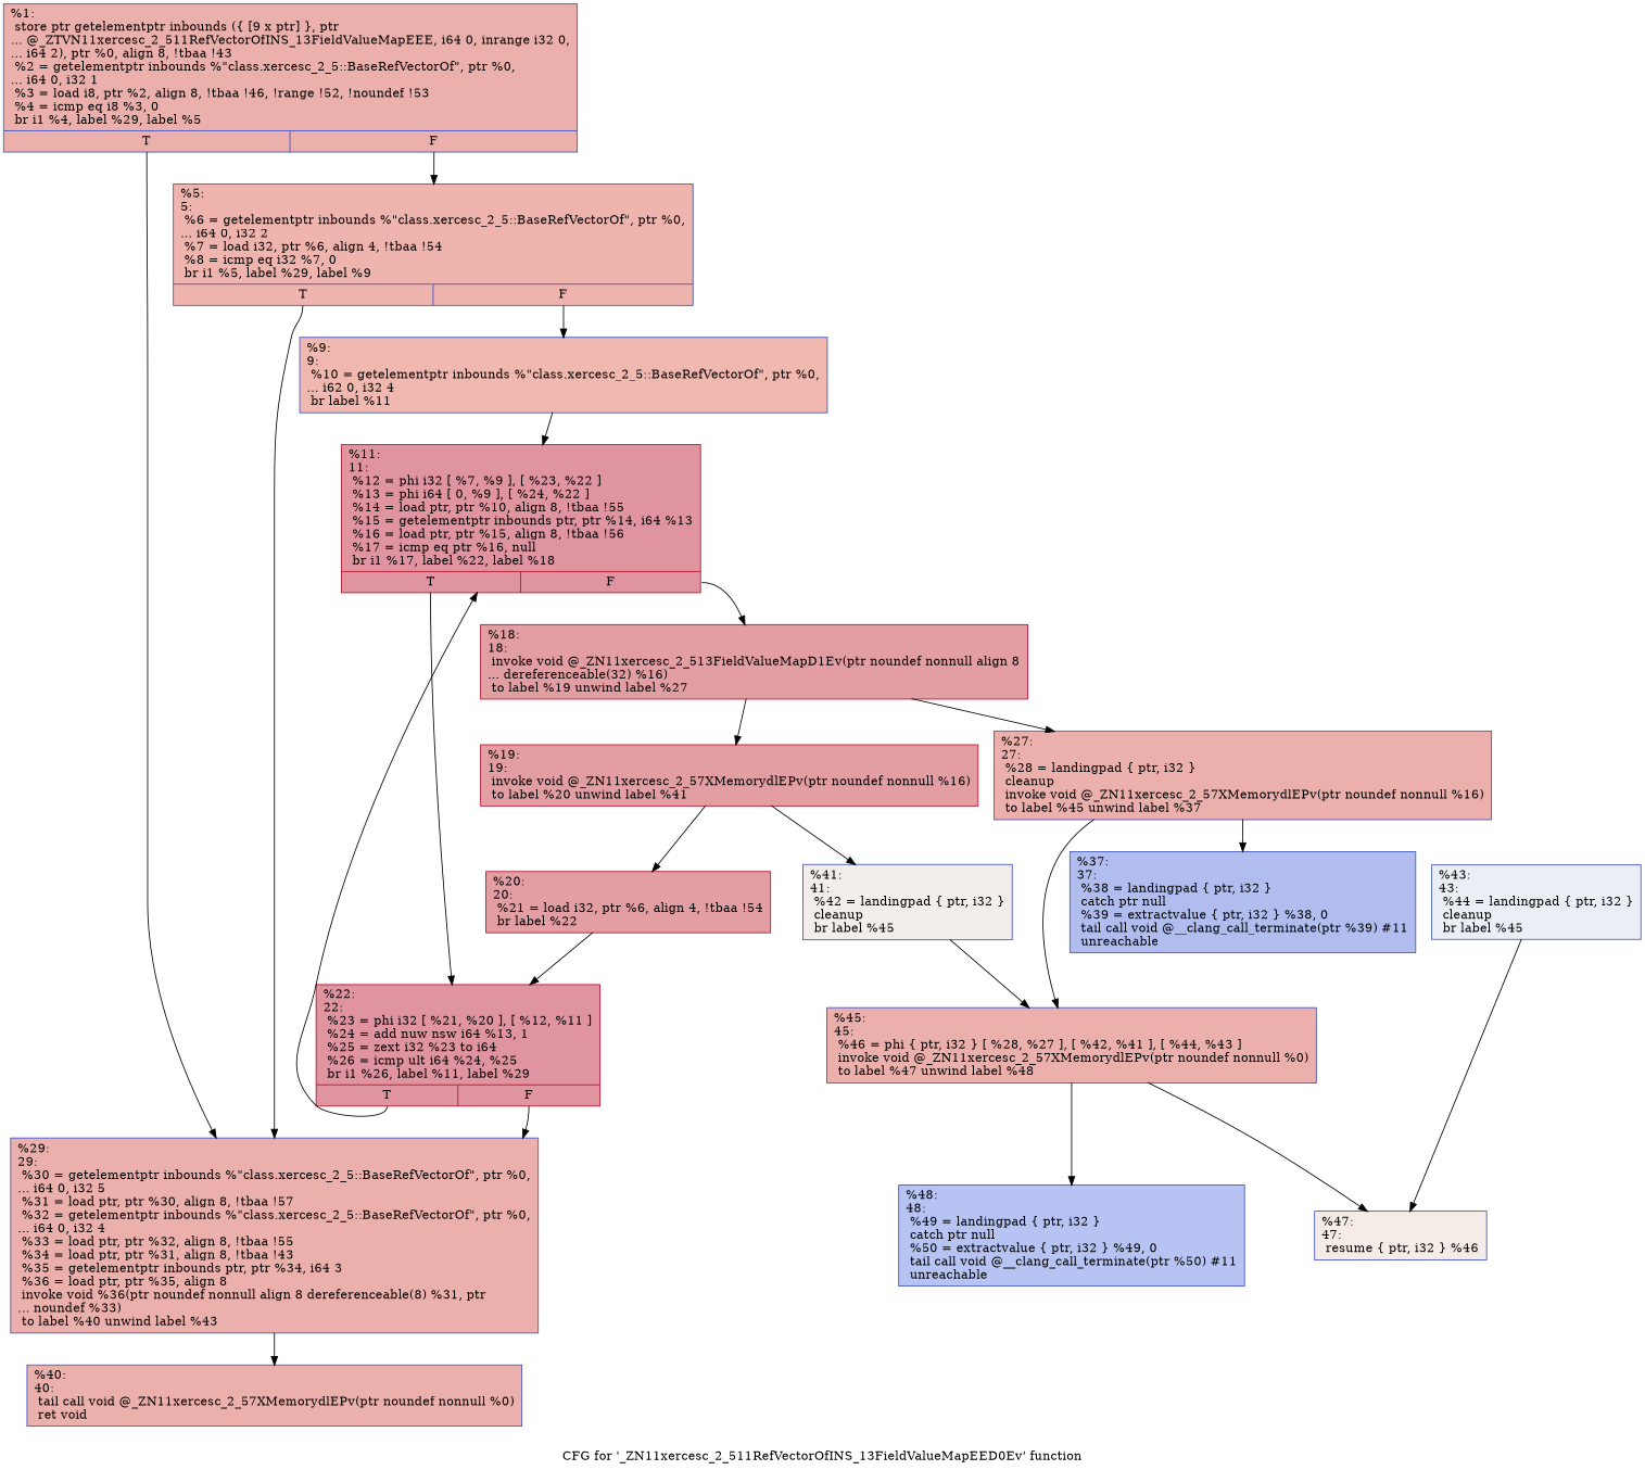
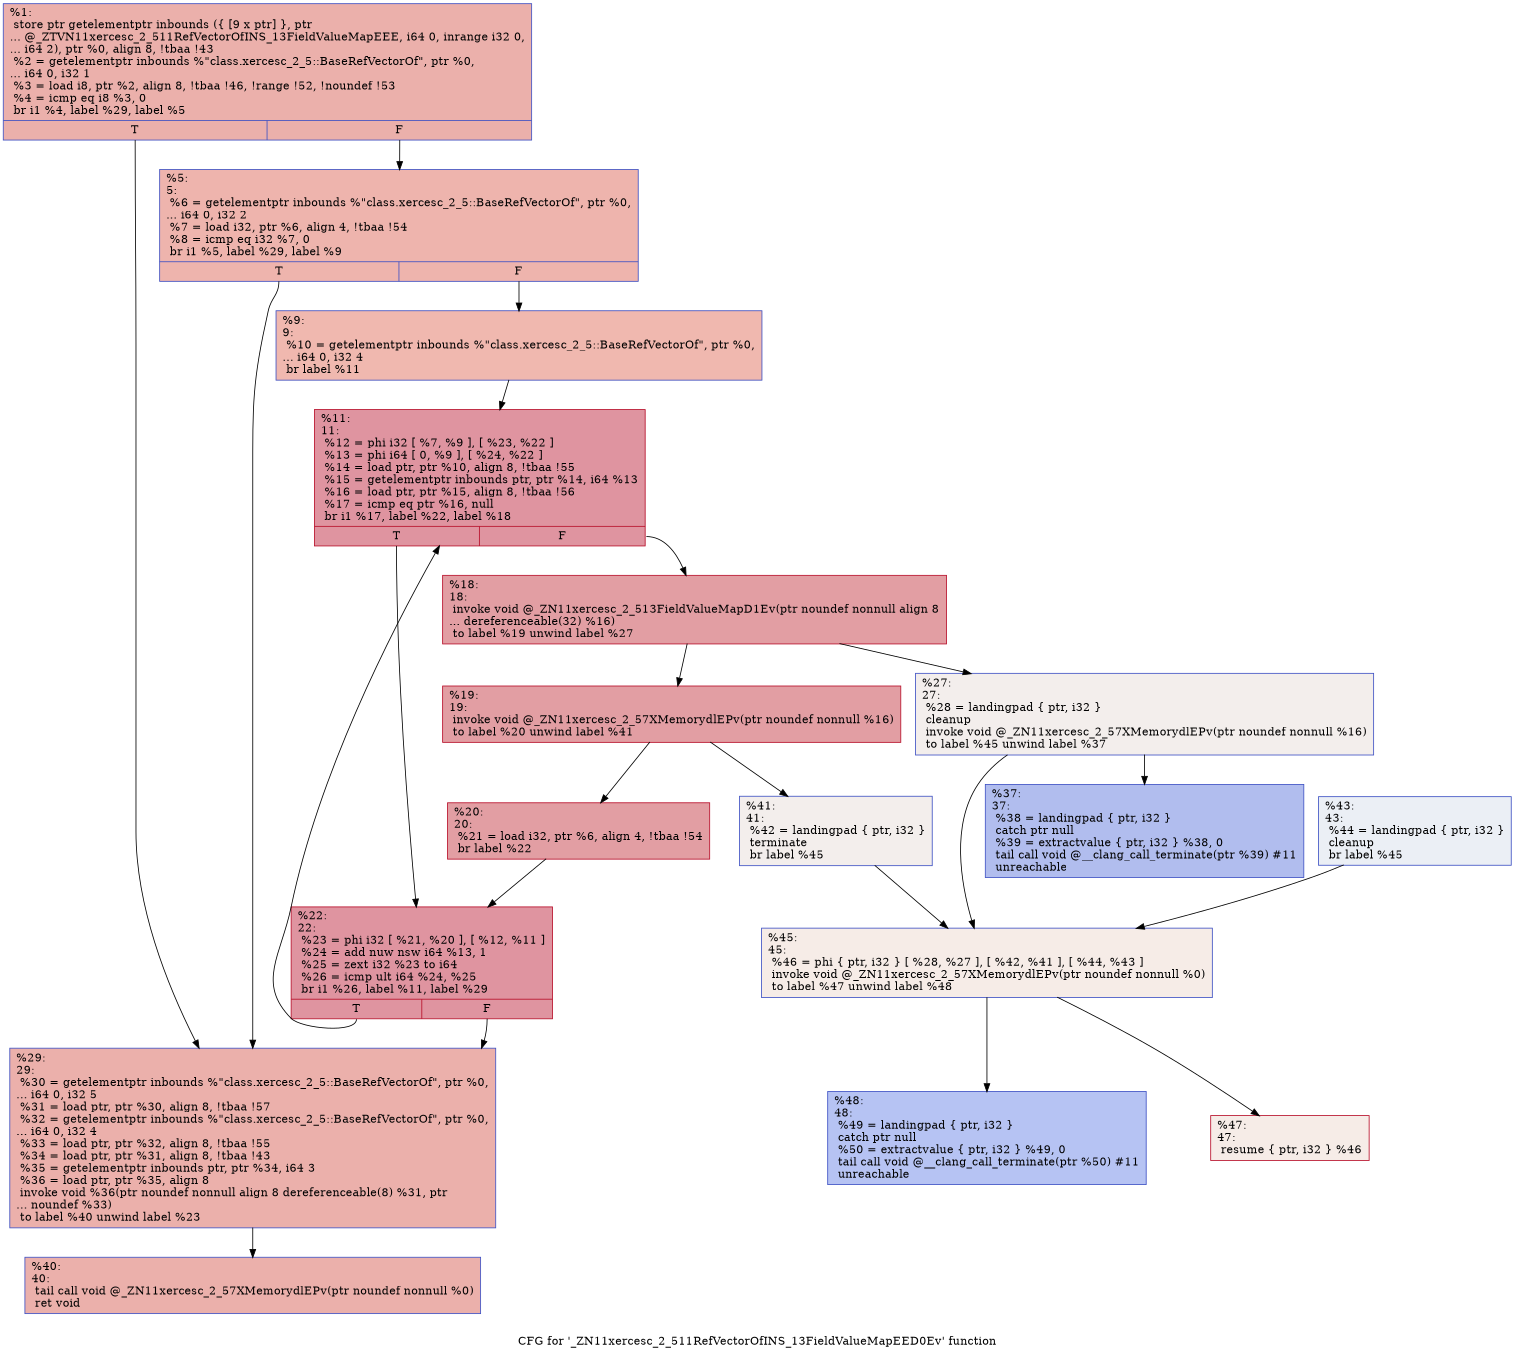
  digraph {
    label="CFG for '_ZN11xercesc_2_511RefVectorOfINS_13FieldValueMapEED0Ev' function"
    node [color="#3d50c3ff" fillcolor="#d24b4070" shape=record style=filled]
    n1 [label="{%1:\l  store ptr getelementptr inbounds (\{ [9 x ptr] \}, ptr\l... @_ZTVN11xercesc_2_511RefVectorOfINS_13FieldValueMapEEE, i64 0, inrange i32 0,\l... i64 2), ptr %0, align 8, !tbaa !43\l  %2 = getelementptr inbounds %\"class.xercesc_2_5::BaseRefVectorOf\", ptr %0,\l... i64 0, i32 1\l  %3 = load i8, ptr %2, align 8, !tbaa !46, !range !52, !noundef !53\l  %4 = icmp eq i8 %3, 0\l  br i1 %4, label %29, label %5\l|{<s0>T|<s1>F}}"]
-   n2 [label="{%29:\l29:                                               \l  %30 = getelementptr inbounds %\"class.xercesc_2_5::BaseRefVectorOf\", ptr %0,\l... i64 0, i32 5\l  %31 = load ptr, ptr %30, align 8, !tbaa !57\l  %32 = getelementptr inbounds %\"class.xercesc_2_5::BaseRefVectorOf\", ptr %0,\l... i64 0, i32 4\l  %33 = load ptr, ptr %32, align 8, !tbaa !55\l  %34 = load ptr, ptr %31, align 8, !tbaa !43\l  %35 = getelementptr inbounds ptr, ptr %34, i64 3\l  %36 = load ptr, ptr %35, align 8\l  invoke void %36(ptr noundef nonnull align 8 dereferenceable(8) %31, ptr\l... noundef %33)\l          to label %40 unwind label %43\l}"]
+   n2 [label="{%29:\l29:                                               \l  %30 = getelementptr inbounds %\"class.xercesc_2_5::BaseRefVectorOf\", ptr %0,\l... i64 0, i32 5\l  %31 = load ptr, ptr %30, align 8, !tbaa !57\l  %32 = getelementptr inbounds %\"class.xercesc_2_5::BaseRefVectorOf\", ptr %0,\l... i64 0, i32 4\l  %33 = load ptr, ptr %32, align 8, !tbaa !55\l  %34 = load ptr, ptr %31, align 8, !tbaa !43\l  %35 = getelementptr inbounds ptr, ptr %34, i64 3\l  %36 = load ptr, ptr %35, align 8\l  invoke void %36(ptr noundef nonnull align 8 dereferenceable(8) %31, ptr\l... noundef %33)\l          to label %40 unwind label %23\l}"]
    n3 [fillcolor="#d8564670" label="{%5:\l5:                                                \l  %6 = getelementptr inbounds %\"class.xercesc_2_5::BaseRefVectorOf\", ptr %0,\l... i64 0, i32 2\l  %7 = load i32, ptr %6, align 4, !tbaa !54\l  %8 = icmp eq i32 %7, 0\l  br i1 %5, label %29, label %9\l|{<s0>T|<s1>F}}"]
    n4 [label="{%40:\l40:                                               \l  tail call void @_ZN11xercesc_2_57XMemorydlEPv(ptr noundef nonnull %0)\l  ret void\l}"]
-   n5 [fillcolor="#dc5d4a70" label="{%9:\l9:                                                \l  %10 = getelementptr inbounds %\"class.xercesc_2_5::BaseRefVectorOf\", ptr %0,\l... i62 0, i32 4\l  br label %11\l}"]
+   n5 [fillcolor="#dc5d4a70" label="{%9:\l9:                                                \l  %10 = getelementptr inbounds %\"class.xercesc_2_5::BaseRefVectorOf\", ptr %0,\l... i64 0, i32 4\l  br label %11\l}"]
    n6 [fillcolor="#d1dae970" label="{%43:\l43:                                               \l  %44 = landingpad \{ ptr, i32 \}\l          cleanup\l  br label %45\l}"]
-   n7 [label="{%45:\l45:                                               \l  %46 = phi \{ ptr, i32 \} [ %28, %27 ], [ %42, %41 ], [ %44, %43 ]\l  invoke void @_ZN11xercesc_2_57XMemorydlEPv(ptr noundef nonnull %0)\l          to label %47 unwind label %48\l}"]
+   n7 [fillcolor="#ead5c970" label="{%45:\l45:                                               \l  %46 = phi \{ ptr, i32 \} [ %28, %27 ], [ %42, %41 ], [ %44, %43 ]\l  invoke void @_ZN11xercesc_2_57XMemorydlEPv(ptr noundef nonnull %0)\l          to label %47 unwind label %48\l}"]
    n8 [color="#b70d28ff" fillcolor="#b70d2870" label="{%11:\l11:                                               \l  %12 = phi i32 [ %7, %9 ], [ %23, %22 ]\l  %13 = phi i64 [ 0, %9 ], [ %24, %22 ]\l  %14 = load ptr, ptr %10, align 8, !tbaa !55\l  %15 = getelementptr inbounds ptr, ptr %14, i64 %13\l  %16 = load ptr, ptr %15, align 8, !tbaa !56\l  %17 = icmp eq ptr %16, null\l  br i1 %17, label %22, label %18\l|{<s0>T|<s1>F}}"]
    n9 [color="#b70d28ff" fillcolor="#b70d2870" label="{%22:\l22:                                               \l  %23 = phi i32 [ %21, %20 ], [ %12, %11 ]\l  %24 = add nuw nsw i64 %13, 1\l  %25 = zext i32 %23 to i64\l  %26 = icmp ult i64 %24, %25\l  br i1 %26, label %11, label %29\l|{<s0>T|<s1>F}}"]
    n10 [color="#b70d28ff" fillcolor="#be242e70" label="{%18:\l18:                                               \l  invoke void @_ZN11xercesc_2_513FieldValueMapD1Ev(ptr noundef nonnull align 8\l... dereferenceable(32) %16)\l          to label %19 unwind label %27\l}"]
    n11 [color="#b70d28ff" fillcolor="#be242e70" label="{%19:\l19:                                               \l  invoke void @_ZN11xercesc_2_57XMemorydlEPv(ptr noundef nonnull %16)\l          to label %20 unwind label %41\l}"]
-   n12 [label="{%27:\l27:                                               \l  %28 = landingpad \{ ptr, i32 \}\l          cleanup\l  invoke void @_ZN11xercesc_2_57XMemorydlEPv(ptr noundef nonnull %16)\l          to label %45 unwind label %37\l}"]
+   n12 [fillcolor="#e3d9d370" label="{%27:\l27:                                               \l  %28 = landingpad \{ ptr, i32 \}\l          cleanup\l  invoke void @_ZN11xercesc_2_57XMemorydlEPv(ptr noundef nonnull %16)\l          to label %45 unwind label %37\l}"]
    n13 [color="#b70d28ff" fillcolor="#be242e70" label="{%20:\l20:                                               \l  %21 = load i32, ptr %6, align 4, !tbaa !54\l  br label %22\l}"]
-   n14 [fillcolor="#e3d9d370" label="{%41:\l41:                                               \l  %42 = landingpad \{ ptr, i32 \}\l          cleanup\l  br label %45\l}"]
+   n14 [fillcolor="#e3d9d370" label="{%41:\l41:                                               \l  %42 = landingpad \{ ptr, i32 \}\l          terminate\l  br label %45\l}"]
    n15 [fillcolor="#4f69d970" label="{%37:\l37:                                               \l  %38 = landingpad \{ ptr, i32 \}\l          catch ptr null\l  %39 = extractvalue \{ ptr, i32 \} %38, 0\l  tail call void @__clang_call_terminate(ptr %39) #11\l  unreachable\l}"]
-   n16 [fillcolor="#ead5c970" label="{%47:\l47:                                               \l  resume \{ ptr, i32 \} %46\l}"]
+   n16 [color="#b70d28ff" fillcolor="#ead5c970" label="{%47:\l47:                                               \l  resume \{ ptr, i32 \} %46\l}"]
    n17 [fillcolor="#5977e370" label="{%48:\l48:                                               \l  %49 = landingpad \{ ptr, i32 \}\l          catch ptr null\l  %50 = extractvalue \{ ptr, i32 \} %49, 0\l  tail call void @__clang_call_terminate(ptr %50) #11\l  unreachable\l}"]
    n1 -> n2 [tailport=s0]
    n1 -> n3 [tailport=s1]
    n2 -> n4
    n3 -> n2 [tailport=s0]
    n3 -> n5 [tailport=s1]
    n5 -> n8
-   n6 -> n16
+   n6 -> n7
    n7 -> n16
    n7 -> n17
    n8 -> n9 [tailport=s0]
    n8 -> n10 [tailport=s1]
    n9 -> n2 [tailport=s1]
    n9 -> n8 [tailport=s0]
    n10 -> n11
    n10 -> n12
    n11 -> n13
    n11 -> n14
    n12 -> n7
    n12 -> n15
    n13 -> n9
    n14 -> n7
  }
